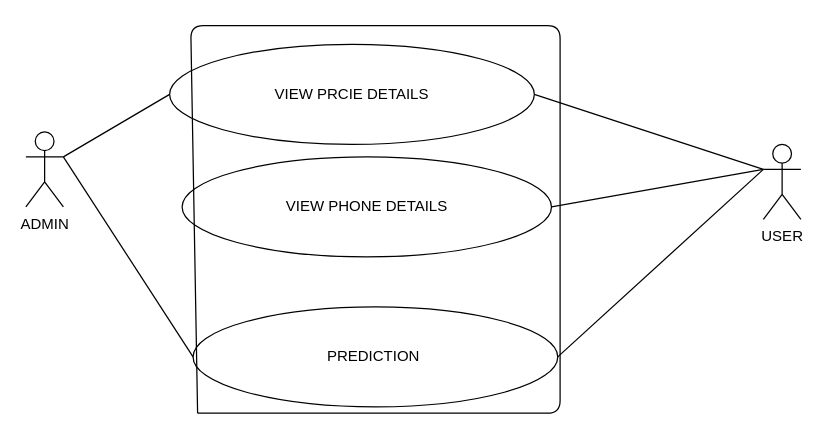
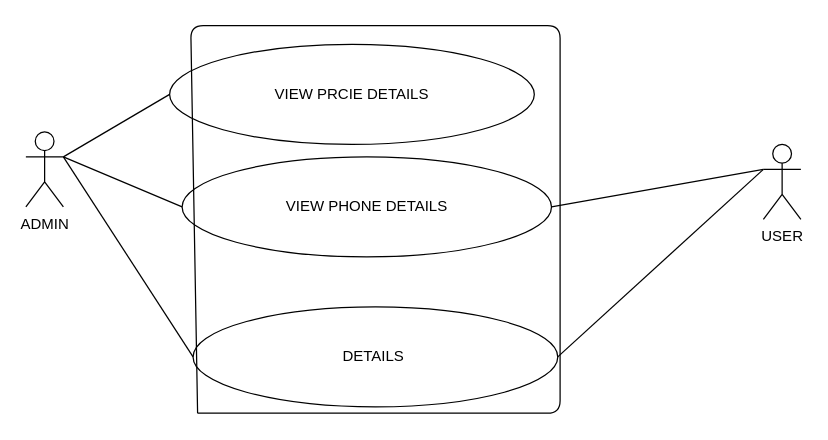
  <mxCell id="0" />
  <mxCell id="1" parent="0" />
  <mxCell id="2" value="ADMIN" style="shape=umlActor;verticalLabelPosition=bottom;verticalAlign=top;html=1;outlineConnect=0;" vertex="1" parent="1"><mxGeometry x="20" y="105" width="30" height="60" as="geometry" /></mxCell>
  <mxCell id="3" value="USER" style="shape=umlActor;verticalLabelPosition=bottom;verticalAlign=top;html=1;outlineConnect=0;" vertex="1" parent="1"><mxGeometry x="610" y="115" width="30" height="60" as="geometry" /></mxCell>
  <mxCell id="4" value="VIEW PRCIE DETAILS" style="ellipse;whiteSpace=wrap;html=1;" vertex="1" parent="1"><mxGeometry x="135" y="35" width="291.75" height="80" as="geometry" /></mxCell>
- <mxCell id="5" value="PREDICTION&amp;nbsp;" style="ellipse;whiteSpace=wrap;html=1;" vertex="1" parent="1"><mxGeometry x="153.75" y="245" width="291.75" height="80" as="geometry" /></mxCell>
+ <mxCell id="5" value="DETAILS&amp;nbsp;" style="ellipse;whiteSpace=wrap;html=1;" vertex="1" parent="1"><mxGeometry x="153.75" y="245" width="291.75" height="80" as="geometry" /></mxCell>
  <mxCell id="6" value="VIEW PHONE DETAILS" style="ellipse;whiteSpace=wrap;html=1;" vertex="1" parent="1"><mxGeometry x="145" y="125" width="295.5" height="80" as="geometry" /></mxCell>
- <mxCell id="7" value="" style="endArrow=none;html=1;entryX=0;entryY=0.333;entryDx=0;entryDy=0;entryPerimeter=0;exitX=1;exitY=0.5;exitDx=0;exitDy=0;" edge="1" parent="1" source="4" target="3"><mxGeometry width="50" height="50" relative="1" as="geometry"><mxPoint x="350" y="445" as="sourcePoint" /><mxPoint x="400" y="395" as="targetPoint" /></mxGeometry></mxCell>
  <mxCell id="8" value="" style="endArrow=none;html=1;exitX=1;exitY=0.333;exitDx=0;exitDy=0;exitPerimeter=0;entryX=0;entryY=0.5;entryDx=0;entryDy=0;" edge="1" parent="1" source="2" target="4"><mxGeometry width="50" height="50" relative="1" as="geometry"><mxPoint x="350" y="445" as="sourcePoint" /><mxPoint x="400" y="395" as="targetPoint" /></mxGeometry></mxCell>
  <mxCell id="9" value="" style="endArrow=none;html=1;entryX=0;entryY=0.333;entryDx=0;entryDy=0;entryPerimeter=0;exitX=1;exitY=0.5;exitDx=0;exitDy=0;" edge="1" parent="1" source="5" target="3"><mxGeometry width="50" height="50" relative="1" as="geometry"><mxPoint x="350" y="405" as="sourcePoint" /><mxPoint x="400" y="355" as="targetPoint" /></mxGeometry></mxCell>
  <mxCell id="10" value="" style="endArrow=none;html=1;exitX=1;exitY=0.333;exitDx=0;exitDy=0;exitPerimeter=0;entryX=0;entryY=0.5;entryDx=0;entryDy=0;" edge="1" parent="1" source="2" target="5"><mxGeometry width="50" height="50" relative="1" as="geometry"><mxPoint x="350" y="405" as="sourcePoint" /><mxPoint x="400" y="355" as="targetPoint" /></mxGeometry></mxCell>
  <mxCell id="11" value="" style="endArrow=none;html=1;exitX=1;exitY=0.5;exitDx=0;exitDy=0;" edge="1" parent="1" source="6"><mxGeometry width="50" height="50" relative="1" as="geometry"><mxPoint x="300" y="515" as="sourcePoint" /><mxPoint x="610" y="135" as="targetPoint" /></mxGeometry></mxCell>
+ <mxCell id="12" value="" style="endArrow=none;html=1;exitX=1;exitY=0.333;exitDx=0;exitDy=0;exitPerimeter=0;entryX=0;entryY=0.5;entryDx=0;entryDy=0;" edge="1" parent="1" source="2" target="6"><mxGeometry width="50" height="50" relative="1" as="geometry"><mxPoint x="300" y="515" as="sourcePoint" /><mxPoint x="350" y="465" as="targetPoint" /></mxGeometry></mxCell>
  <mxCell id="13" value="" style="endArrow=none;html=1;" edge="1" parent="1"><mxGeometry width="50" height="50" relative="1" as="geometry"><mxPoint x="157.38" y="330" as="sourcePoint" /><mxPoint x="157.38" y="330" as="targetPoint" /><Array as="points"><mxPoint x="151.88" y="20" /><mxPoint x="447.38" y="20" /><mxPoint x="447.38" y="330" /></Array></mxGeometry></mxCell>
